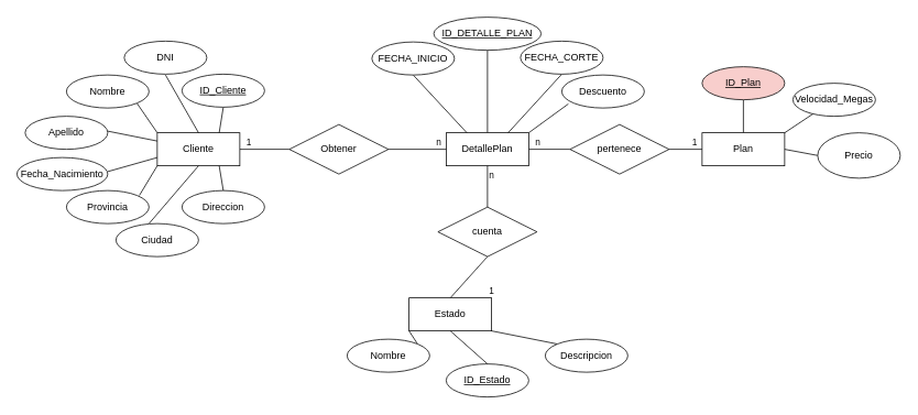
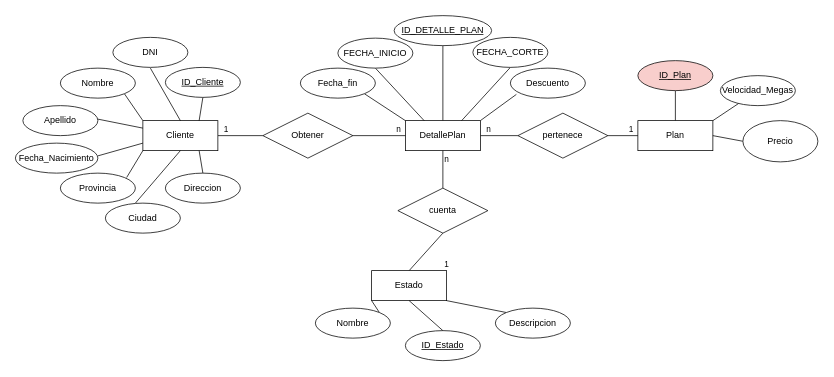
  <mxCell id="0" />
  <mxCell id="1" parent="0" />
  <mxCell id="2" style="rounded=0;orthogonalLoop=1;jettySize=auto;html=1;entryX=0;entryY=0.5;entryDx=0;entryDy=0;endArrow=none;endFill=0;" edge="1" parent="1" source="5" target="15"><mxGeometry relative="1" as="geometry" /></mxCell>
  <mxCell id="3" value="1" style="edgeLabel;html=1;align=center;verticalAlign=middle;resizable=0;points=[];" vertex="1" connectable="0" parent="2"><mxGeometry x="0.167" y="-3" relative="1" as="geometry"><mxPoint x="-25" y="-13" as="offset" /></mxGeometry></mxCell>
  <mxCell id="4" value="n" style="edgeLabel;html=1;align=center;verticalAlign=middle;resizable=0;points=[];" vertex="1" connectable="0" parent="2"><mxGeometry x="-0.433" y="1" relative="1" as="geometry"><mxPoint x="223" y="-9" as="offset" /></mxGeometry></mxCell>
  <mxCell id="5" value="Cliente" style="whiteSpace=wrap;html=1;align=center;" vertex="1" parent="1"><mxGeometry x="190" y="160" width="100" height="40" as="geometry" /></mxCell>
  <mxCell id="6" style="edgeStyle=none;rounded=0;orthogonalLoop=1;jettySize=auto;html=1;exitX=1;exitY=0.5;exitDx=0;exitDy=0;entryX=0;entryY=0.5;entryDx=0;entryDy=0;endArrow=none;endFill=0;" edge="1" parent="1" source="9" target="18"><mxGeometry relative="1" as="geometry" /></mxCell>
  <mxCell id="7" value="n" style="edgeLabel;html=1;align=center;verticalAlign=middle;resizable=0;points=[];" vertex="1" connectable="0" parent="6"><mxGeometry x="-0.44" relative="1" as="geometry"><mxPoint x="-4" y="-10" as="offset" /></mxGeometry></mxCell>
  <mxCell id="8" style="edgeStyle=none;rounded=0;orthogonalLoop=1;jettySize=auto;html=1;entryX=0.5;entryY=1;entryDx=0;entryDy=0;endArrow=none;endFill=0;" edge="1" parent="1" source="9" target="47"><mxGeometry relative="1" as="geometry" /></mxCell>
  <mxCell id="9" value="DetallePlan" style="whiteSpace=wrap;html=1;align=center;" vertex="1" parent="1"><mxGeometry x="540" y="160" width="100" height="40" as="geometry" /></mxCell>
  <mxCell id="10" style="edgeStyle=none;rounded=0;orthogonalLoop=1;jettySize=auto;html=1;entryX=0.5;entryY=1;entryDx=0;entryDy=0;endArrow=none;endFill=0;" edge="1" parent="1" source="11" target="35"><mxGeometry relative="1" as="geometry" /></mxCell>
  <mxCell id="11" value="Plan" style="whiteSpace=wrap;html=1;align=center;" vertex="1" parent="1"><mxGeometry x="850" y="160" width="100" height="40" as="geometry" /></mxCell>
  <mxCell id="12" style="edgeStyle=none;rounded=0;orthogonalLoop=1;jettySize=auto;html=1;exitX=0.5;exitY=0;exitDx=0;exitDy=0;entryX=0.5;entryY=1;entryDx=0;entryDy=0;endArrow=none;endFill=0;" edge="1" parent="1" source="13" target="22"><mxGeometry relative="1" as="geometry" /></mxCell>
  <mxCell id="13" value="Estado" style="whiteSpace=wrap;html=1;align=center;" vertex="1" parent="1"><mxGeometry x="495" y="360" width="100" height="40" as="geometry" /></mxCell>
  <mxCell id="14" style="edgeStyle=none;rounded=0;orthogonalLoop=1;jettySize=auto;html=1;exitX=1;exitY=0.5;exitDx=0;exitDy=0;entryX=0;entryY=0.5;entryDx=0;entryDy=0;endArrow=none;endFill=0;" edge="1" parent="1" source="15" target="9"><mxGeometry relative="1" as="geometry" /></mxCell>
  <mxCell id="15" value="Obtener" style="shape=rhombus;perimeter=rhombusPerimeter;whiteSpace=wrap;html=1;align=center;" vertex="1" parent="1"><mxGeometry x="350" y="150" width="120" height="60" as="geometry" /></mxCell>
  <mxCell id="16" style="edgeStyle=none;rounded=0;orthogonalLoop=1;jettySize=auto;html=1;exitX=1;exitY=0.5;exitDx=0;exitDy=0;entryX=0;entryY=0.5;entryDx=0;entryDy=0;endArrow=none;endFill=0;" edge="1" parent="1" source="18" target="11"><mxGeometry relative="1" as="geometry" /></mxCell>
  <mxCell id="17" value="1" style="edgeLabel;html=1;align=center;verticalAlign=middle;resizable=0;points=[];" vertex="1" connectable="0" parent="16"><mxGeometry x="0.05" y="-2" relative="1" as="geometry"><mxPoint x="9" y="-12" as="offset" /></mxGeometry></mxCell>
  <mxCell id="18" value="pertenece" style="shape=rhombus;perimeter=rhombusPerimeter;whiteSpace=wrap;html=1;align=center;" vertex="1" parent="1"><mxGeometry x="690" y="150" width="120" height="60" as="geometry" /></mxCell>
  <mxCell id="19" style="edgeStyle=none;rounded=0;orthogonalLoop=1;jettySize=auto;html=1;exitX=0.5;exitY=0;exitDx=0;exitDy=0;entryX=0.5;entryY=1;entryDx=0;entryDy=0;endArrow=none;endFill=0;" edge="1" parent="1" source="22" target="9"><mxGeometry relative="1" as="geometry"><Array as="points" /></mxGeometry></mxCell>
  <mxCell id="20" value="1" style="edgeLabel;html=1;align=center;verticalAlign=middle;resizable=0;points=[];" vertex="1" connectable="0" parent="19"><mxGeometry x="0.24" y="2" relative="1" as="geometry"><mxPoint x="6" y="131" as="offset" /></mxGeometry></mxCell>
  <mxCell id="21" value="n" style="edgeLabel;html=1;align=center;verticalAlign=middle;resizable=0;points=[];" vertex="1" connectable="0" parent="19"><mxGeometry x="-0.04" y="-2" relative="1" as="geometry"><mxPoint x="2" y="-16" as="offset" /></mxGeometry></mxCell>
  <mxCell id="22" value="cuenta" style="shape=rhombus;perimeter=rhombusPerimeter;whiteSpace=wrap;html=1;align=center;" vertex="1" parent="1"><mxGeometry x="530" y="250" width="120" height="60" as="geometry" /></mxCell>
  <mxCell id="23" style="edgeStyle=none;rounded=0;orthogonalLoop=1;jettySize=auto;html=1;exitX=0.5;exitY=1;exitDx=0;exitDy=0;entryX=0.5;entryY=0;entryDx=0;entryDy=0;endArrow=none;endFill=0;" edge="1" parent="1" target="5"><mxGeometry relative="1" as="geometry"><mxPoint x="200" y="90" as="sourcePoint" /></mxGeometry></mxCell>
  <mxCell id="24" style="edgeStyle=none;rounded=0;orthogonalLoop=1;jettySize=auto;html=1;exitX=1;exitY=1;exitDx=0;exitDy=0;entryX=0;entryY=0;entryDx=0;entryDy=0;endArrow=none;endFill=0;" edge="1" parent="1" target="5"><mxGeometry relative="1" as="geometry"><mxPoint x="165.355" y="124.142" as="sourcePoint" /></mxGeometry></mxCell>
  <mxCell id="25" style="edgeStyle=none;rounded=0;orthogonalLoop=1;jettySize=auto;html=1;exitX=1;exitY=0.5;exitDx=0;exitDy=0;entryX=0;entryY=0.25;entryDx=0;entryDy=0;endArrow=none;endFill=0;" edge="1" parent="1" target="5"><mxGeometry relative="1" as="geometry"><mxPoint x="130" y="158" as="sourcePoint" /></mxGeometry></mxCell>
  <mxCell id="26" style="edgeStyle=none;rounded=0;orthogonalLoop=1;jettySize=auto;html=1;exitX=1;exitY=0;exitDx=0;exitDy=0;entryX=0;entryY=1;entryDx=0;entryDy=0;endArrow=none;endFill=0;" edge="1" parent="1" target="5"><mxGeometry relative="1" as="geometry"><mxPoint x="168.355" y="235.858" as="sourcePoint" /></mxGeometry></mxCell>
  <mxCell id="27" style="edgeStyle=none;rounded=0;orthogonalLoop=1;jettySize=auto;html=1;exitX=0.4;exitY=0;exitDx=0;exitDy=0;entryX=0.5;entryY=1;entryDx=0;entryDy=0;endArrow=none;endFill=0;exitPerimeter=0;" edge="1" parent="1" source="43" target="5"><mxGeometry relative="1" as="geometry"><mxPoint x="240" y="230" as="sourcePoint" /></mxGeometry></mxCell>
  <mxCell id="28" style="edgeStyle=none;rounded=0;orthogonalLoop=1;jettySize=auto;html=1;exitX=1;exitY=0.5;exitDx=0;exitDy=0;entryX=0;entryY=0.75;entryDx=0;entryDy=0;endArrow=none;endFill=0;" edge="1" parent="1" target="5"><mxGeometry relative="1" as="geometry"><mxPoint x="130" y="207" as="sourcePoint" /></mxGeometry></mxCell>
  <mxCell id="29" style="edgeStyle=none;rounded=0;orthogonalLoop=1;jettySize=auto;html=1;entryX=1;entryY=0;entryDx=0;entryDy=0;endArrow=none;endFill=0;exitX=0.08;exitY=0.875;exitDx=0;exitDy=0;exitPerimeter=0;" edge="1" parent="1" source="30" target="9"><mxGeometry relative="1" as="geometry"><mxPoint x="680" y="150" as="sourcePoint" /></mxGeometry></mxCell>
  <mxCell id="30" value="Descuento" style="ellipse;whiteSpace=wrap;html=1;align=center;" vertex="1" parent="1"><mxGeometry x="680" y="90" width="100" height="40" as="geometry" /></mxCell>
  <mxCell id="31" style="edgeStyle=none;rounded=0;orthogonalLoop=1;jettySize=auto;html=1;exitX=0;exitY=0.5;exitDx=0;exitDy=0;entryX=1;entryY=0.5;entryDx=0;entryDy=0;endArrow=none;endFill=0;" edge="1" parent="1" source="32" target="11"><mxGeometry relative="1" as="geometry" /></mxCell>
  <mxCell id="32" value="Precio" style="ellipse;whiteSpace=wrap;html=1;align=center;" vertex="1" parent="1"><mxGeometry x="990" y="160" width="100" height="55" as="geometry" /></mxCell>
  <mxCell id="33" style="edgeStyle=none;rounded=0;orthogonalLoop=1;jettySize=auto;html=1;endArrow=none;endFill=0;entryX=1;entryY=0;entryDx=0;entryDy=0;" edge="1" parent="1" source="34" target="11"><mxGeometry relative="1" as="geometry"><mxPoint x="940" y="150" as="targetPoint" /></mxGeometry></mxCell>
  <mxCell id="34" value="Velocidad_Megas" style="ellipse;whiteSpace=wrap;html=1;align=center;" vertex="1" parent="1"><mxGeometry x="960" y="100" width="100" height="40" as="geometry" /></mxCell>
  <mxCell id="35" value="ID_Plan" style="ellipse;whiteSpace=wrap;html=1;align=center;fontStyle=4;fillColor=#f8cecc;" vertex="1" parent="1"><mxGeometry x="850" y="80" width="100" height="40" as="geometry" /></mxCell>
  <mxCell id="36" style="edgeStyle=none;rounded=0;orthogonalLoop=1;jettySize=auto;html=1;exitX=0.5;exitY=0;exitDx=0;exitDy=0;entryX=0.5;entryY=1;entryDx=0;entryDy=0;endArrow=none;endFill=0;" edge="1" parent="1" source="37" target="13"><mxGeometry relative="1" as="geometry" /></mxCell>
  <mxCell id="37" value="ID_Estado" style="ellipse;whiteSpace=wrap;html=1;align=center;fontStyle=4;" vertex="1" parent="1"><mxGeometry x="540" y="440" width="100" height="40" as="geometry" /></mxCell>
  <mxCell id="38" style="edgeStyle=none;rounded=0;orthogonalLoop=1;jettySize=auto;html=1;exitX=1;exitY=0;exitDx=0;exitDy=0;entryX=0;entryY=1;entryDx=0;entryDy=0;endArrow=none;endFill=0;" edge="1" parent="1" source="39" target="13"><mxGeometry relative="1" as="geometry" /></mxCell>
  <mxCell id="39" value="Nombre" style="ellipse;whiteSpace=wrap;html=1;align=center;" vertex="1" parent="1"><mxGeometry x="420" y="410" width="100" height="40" as="geometry" /></mxCell>
  <mxCell id="40" style="edgeStyle=none;rounded=0;orthogonalLoop=1;jettySize=auto;html=1;exitX=0;exitY=0;exitDx=0;exitDy=0;entryX=1;entryY=1;entryDx=0;entryDy=0;endArrow=none;endFill=0;" edge="1" parent="1" source="41" target="13"><mxGeometry relative="1" as="geometry" /></mxCell>
  <mxCell id="41" value="Descripcion" style="ellipse;whiteSpace=wrap;html=1;align=center;" vertex="1" parent="1"><mxGeometry x="660" y="410" width="100" height="40" as="geometry" /></mxCell>
  <mxCell id="42" value="Nombre" style="ellipse;whiteSpace=wrap;html=1;align=center;" vertex="1" parent="1"><mxGeometry x="80" y="90" width="100" height="40" as="geometry" /></mxCell>
  <mxCell id="43" value="Ciudad" style="ellipse;whiteSpace=wrap;html=1;align=center;" vertex="1" parent="1"><mxGeometry x="140" y="270" width="100" height="40" as="geometry" /></mxCell>
  <mxCell id="44" value="Provincia" style="ellipse;whiteSpace=wrap;html=1;align=center;" vertex="1" parent="1"><mxGeometry x="80" y="230" width="100" height="40" as="geometry" /></mxCell>
  <mxCell id="45" value="Fecha_Nacimiento" style="ellipse;whiteSpace=wrap;html=1;align=center;" vertex="1" parent="1"><mxGeometry x="20" y="190" width="110" height="40" as="geometry" /></mxCell>
  <mxCell id="46" value="Apellido" style="ellipse;whiteSpace=wrap;html=1;align=center;" vertex="1" parent="1"><mxGeometry x="30" y="140" width="100" height="40" as="geometry" /></mxCell>
  <mxCell id="47" value="ID_DETALLE_PLAN" style="ellipse;whiteSpace=wrap;html=1;align=center;fontStyle=4;" vertex="1" parent="1"><mxGeometry x="525" y="20" width="130" height="40" as="geometry" /></mxCell>
  <mxCell id="48" style="edgeStyle=none;rounded=0;orthogonalLoop=1;jettySize=auto;html=1;exitX=0.5;exitY=1;exitDx=0;exitDy=0;entryX=0.25;entryY=0;entryDx=0;entryDy=0;endArrow=none;endFill=0;" edge="1" parent="1" source="49" target="9"><mxGeometry relative="1" as="geometry" /></mxCell>
  <mxCell id="49" value="FECHA_INICIO" style="ellipse;whiteSpace=wrap;html=1;align=center;" vertex="1" parent="1"><mxGeometry x="450" y="50" width="100" height="40" as="geometry" /></mxCell>
  <mxCell id="50" style="edgeStyle=none;rounded=0;orthogonalLoop=1;jettySize=auto;html=1;exitX=0.5;exitY=1;exitDx=0;exitDy=0;entryX=0.75;entryY=0;entryDx=0;entryDy=0;endArrow=none;endFill=0;" edge="1" parent="1" source="51" target="9"><mxGeometry relative="1" as="geometry" /></mxCell>
  <mxCell id="51" value="FECHA_CORTE" style="ellipse;whiteSpace=wrap;html=1;align=center;" vertex="1" parent="1"><mxGeometry x="630" y="49" width="100" height="40" as="geometry" /></mxCell>
  <mxCell id="52" style="edgeStyle=none;rounded=0;orthogonalLoop=1;jettySize=auto;html=1;exitX=0.5;exitY=1;exitDx=0;exitDy=0;entryX=0.75;entryY=0;entryDx=0;entryDy=0;endArrow=none;endFill=0;" edge="1" parent="1" source="53" target="5"><mxGeometry relative="1" as="geometry" /></mxCell>
  <mxCell id="53" value="ID_Cliente" style="ellipse;whiteSpace=wrap;html=1;align=center;fontStyle=4;" vertex="1" parent="1"><mxGeometry x="220" y="89" width="100" height="40" as="geometry" /></mxCell>
  <mxCell id="54" value="DNI" style="ellipse;whiteSpace=wrap;html=1;align=center;" vertex="1" parent="1"><mxGeometry x="150" y="49" width="100" height="40" as="geometry" /></mxCell>
+ <mxCell id="55" style="edgeStyle=none;rounded=0;orthogonalLoop=1;jettySize=auto;html=1;exitX=1;exitY=1;exitDx=0;exitDy=0;entryX=0;entryY=0;entryDx=0;entryDy=0;endArrow=none;endFill=0;" edge="1" parent="1" source="56" target="9"><mxGeometry relative="1" as="geometry" /></mxCell>
+ <mxCell id="56" value="Fecha_fin" style="ellipse;whiteSpace=wrap;html=1;align=center;" vertex="1" parent="1"><mxGeometry x="400" y="90" width="100" height="40" as="geometry" /></mxCell>
  <mxCell id="57" style="edgeStyle=none;rounded=0;orthogonalLoop=1;jettySize=auto;html=1;exitX=0.5;exitY=0;exitDx=0;exitDy=0;entryX=0.75;entryY=1;entryDx=0;entryDy=0;endArrow=none;endFill=0;" edge="1" parent="1" source="58" target="5"><mxGeometry relative="1" as="geometry" /></mxCell>
  <mxCell id="58" value="Direccion" style="ellipse;whiteSpace=wrap;html=1;align=center;" vertex="1" parent="1"><mxGeometry x="220" y="230" width="100" height="40" as="geometry" /></mxCell>
